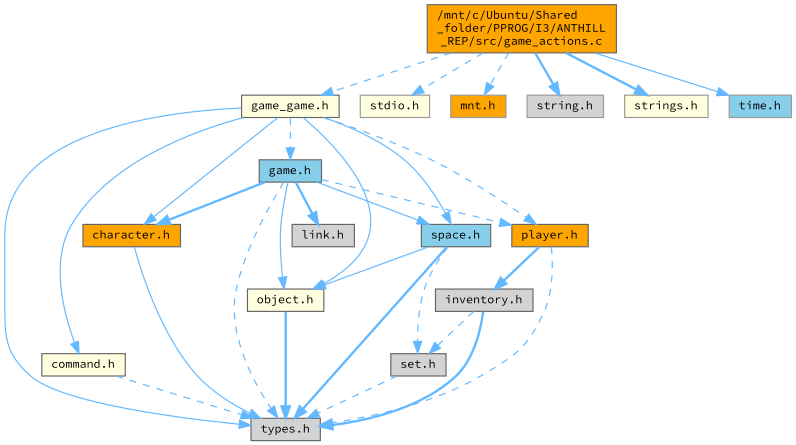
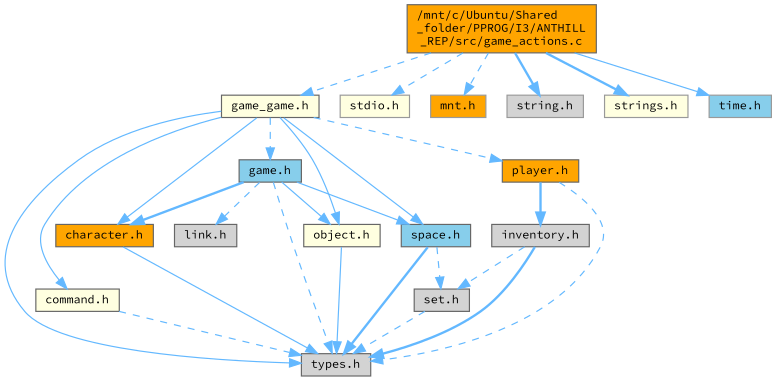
  digraph {
    fontname="Source Code Pro"
    node [color=grey40 fillcolor=lightyellow fontname="Source Code Pro" fontsize=10 shape=box style=filled]
    edge [color=steelblue1 fontname="Source Code Pro" fontsize=10 labelfontname=Helvetica labelfontsize=10 style=dashed]
    n1 [color=gray40 fillcolor=orange fontcolor=black height=0.2 label="/mnt/c/Ubuntu/Shared\l_folder/PPROG/I3/ANTHILL\l_REP/src/game_actions.c" width=0.4]
    n2 [height=0.2 label="game_game.h" width=0.4]
    n3 [color=grey60 height=0.2 label="stdio.h" width=0.4]
    n4 [color=grey60 fillcolor=orange height=0.2 label="mnt.h" width=0.4]
    n5 [color=grey60 fillcolor=lightgrey height=0.2 label="string.h" width=0.4]
    n6 [color=grey60 height=0.2 label="strings.h" width=0.4]
    n7 [color=grey60 fillcolor=skyblue height=0.2 label="time.h" width=0.4]
    n8 [fillcolor=orange height=0.2 label="character.h" width=0.4]
    n9 [fillcolor=lightgrey height=0.2 label="types.h" width=0.4]
    n10 [height=0.2 label="command.h" width=0.4]
    n11 [fillcolor=skyblue height=0.2 label="game.h" width=0.4]
    n12 [height=0.2 label="object.h" width=0.4]
    n13 [fillcolor=orange height=0.2 label="player.h" width=0.4]
    n14 [fillcolor=skyblue height=0.2 label="space.h" width=0.4]
    n15 [fillcolor=lightgrey height=0.2 label="link.h" width=0.4]
    n16 [fillcolor=lightgrey height=0.2 label="inventory.h" width=0.4]
    n17 [fillcolor=lightgrey height=0.2 label="set.h" width=0.4]
    n1 -> n2
    n1 -> n3
    n1 -> n4
    n1 -> n5 [style=bold]
    n1 -> n6 [style=bold]
    n1 -> n7 [style=solid]
    n2 -> n8 [style=solid]
    n2 -> n9 [style=solid]
    n2 -> n10 [style=solid]
    n2 -> n11
    n2 -> n12 [style=solid]
    n2 -> n13
    n2 -> n14 [style=solid]
    n8 -> n9 [style=solid]
    n10 -> n9
    n11 -> n8 [style=bold]
    n11 -> n9
    n11 -> n12 [style=solid]
-   n11 -> n13
    n11 -> n14 [style=solid]
-   n11 -> n15 [style=bold]
-   n12 -> n9 [style=bold]
+   n11 -> n15
+   n12 -> n9 [style=solid]
    n13 -> n9
    n13 -> n16 [style=bold]
    n14 -> n9 [style=bold]
-   n14 -> n12 [style=solid]
    n14 -> n17
    n16 -> n9 [style=bold]
    n16 -> n17
    n17 -> n9
  }
